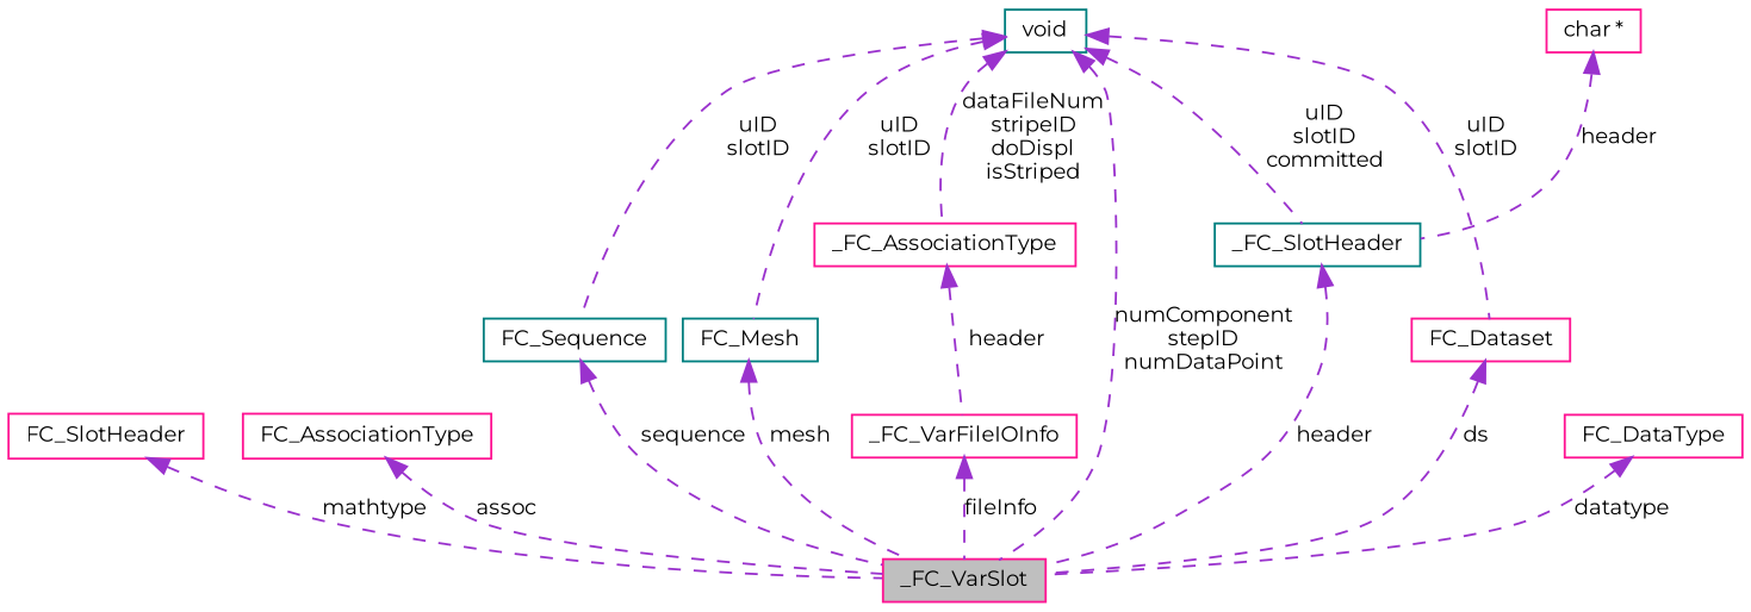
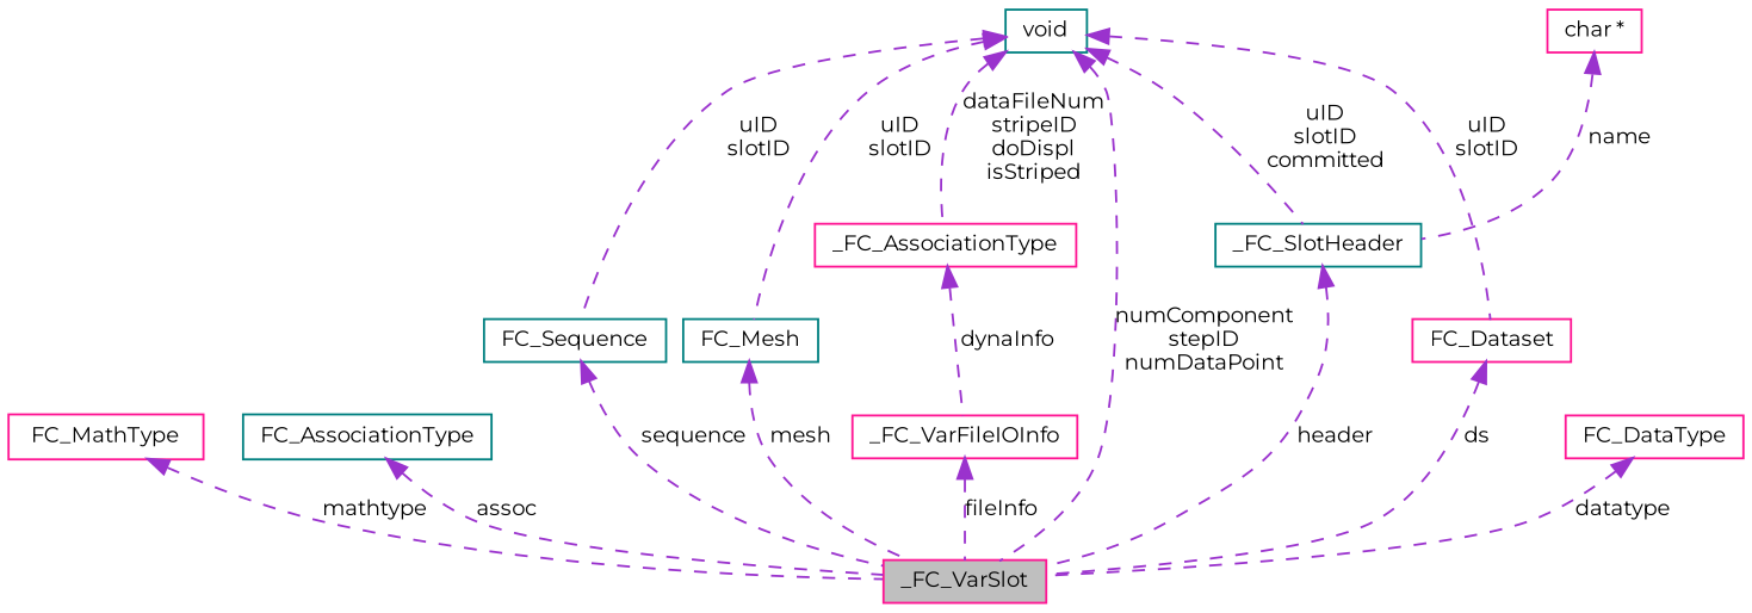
  digraph {
    fontname=Montserrat
    node [color=deeppink fillcolor=white fontname=Montserrat fontsize=10 shape=record style=filled]
    edge [color=darkorchid3 dir=back fontname=Montserrat fontsize=10 labelfontname="FreeSans.ttf" labelfontsize=10 style=dashed]
    n1 [fillcolor=grey75 fontcolor=black height=0.2 label=_FC_VarSlot width=0.4]
-   n2 [height=0.2 label=FC_SlotHeader width=0.4]
-   n3 [height=0.2 label=FC_AssociationType width=0.4]
+   n2 [height=0.2 label=FC_MathType width=0.4]
+   n3 [color=teal height=0.2 label=FC_AssociationType width=0.4]
    n4 [color=teal height=0.2 label=FC_Sequence width=0.4]
    n5 [color=teal height=0.2 label=void width=0.4]
    n6 [height=0.2 label=FC_Dataset width=0.4]
    n7 [height=0.2 label=_FC_AssociationType width=0.4]
    n8 [color=teal height=0.2 label=_FC_SlotHeader width=0.4]
    n9 [color=teal height=0.2 label=FC_Mesh width=0.4]
    n10 [height=0.2 label=_FC_VarFileIOInfo width=0.4]
    n11 [height=0.2 label="char *" width=0.4]
    n12 [height=0.2 label=FC_DataType width=0.4]
    n2 -> n1 [label=mathtype]
    n3 -> n1 [label=assoc]
    n4 -> n1 [label=sequence]
    n5 -> n1 [label="numComponent\nstepID\nnumDataPoint"]
    n5 -> n4 [label="uID\nslotID"]
    n5 -> n6 [label="uID\nslotID"]
    n5 -> n7 [label="dataFileNum\nstripeID\ndoDispl\nisStriped"]
    n5 -> n8 [label="uID\nslotID\ncommitted"]
    n5 -> n9 [label="uID\nslotID"]
    n6 -> n1 [label=ds]
-   n7 -> n10 [label=header]
+   n7 -> n10 [label=dynaInfo]
    n8 -> n1 [label=header]
    n9 -> n1 [label=mesh]
    n10 -> n1 [label=fileInfo]
-   n11 -> n8 [label=header]
+   n11 -> n8 [label=name]
    n12 -> n1 [label=datatype]
  }
